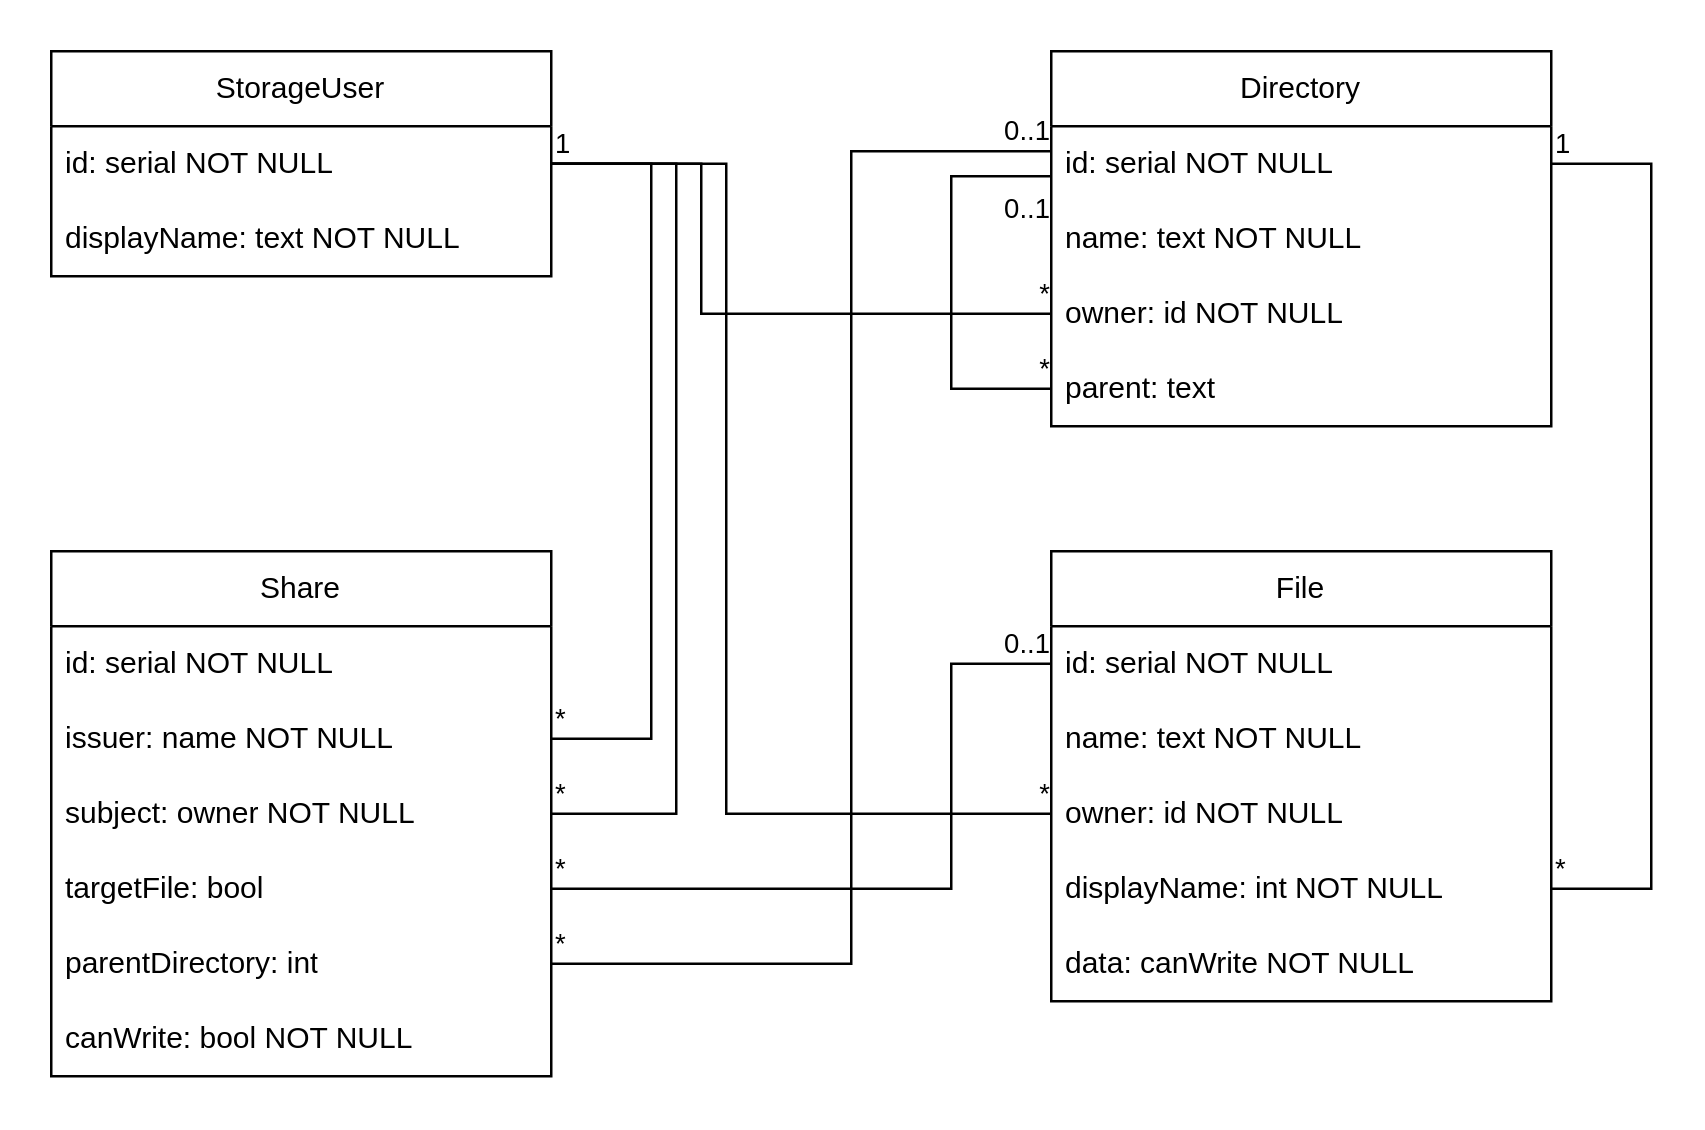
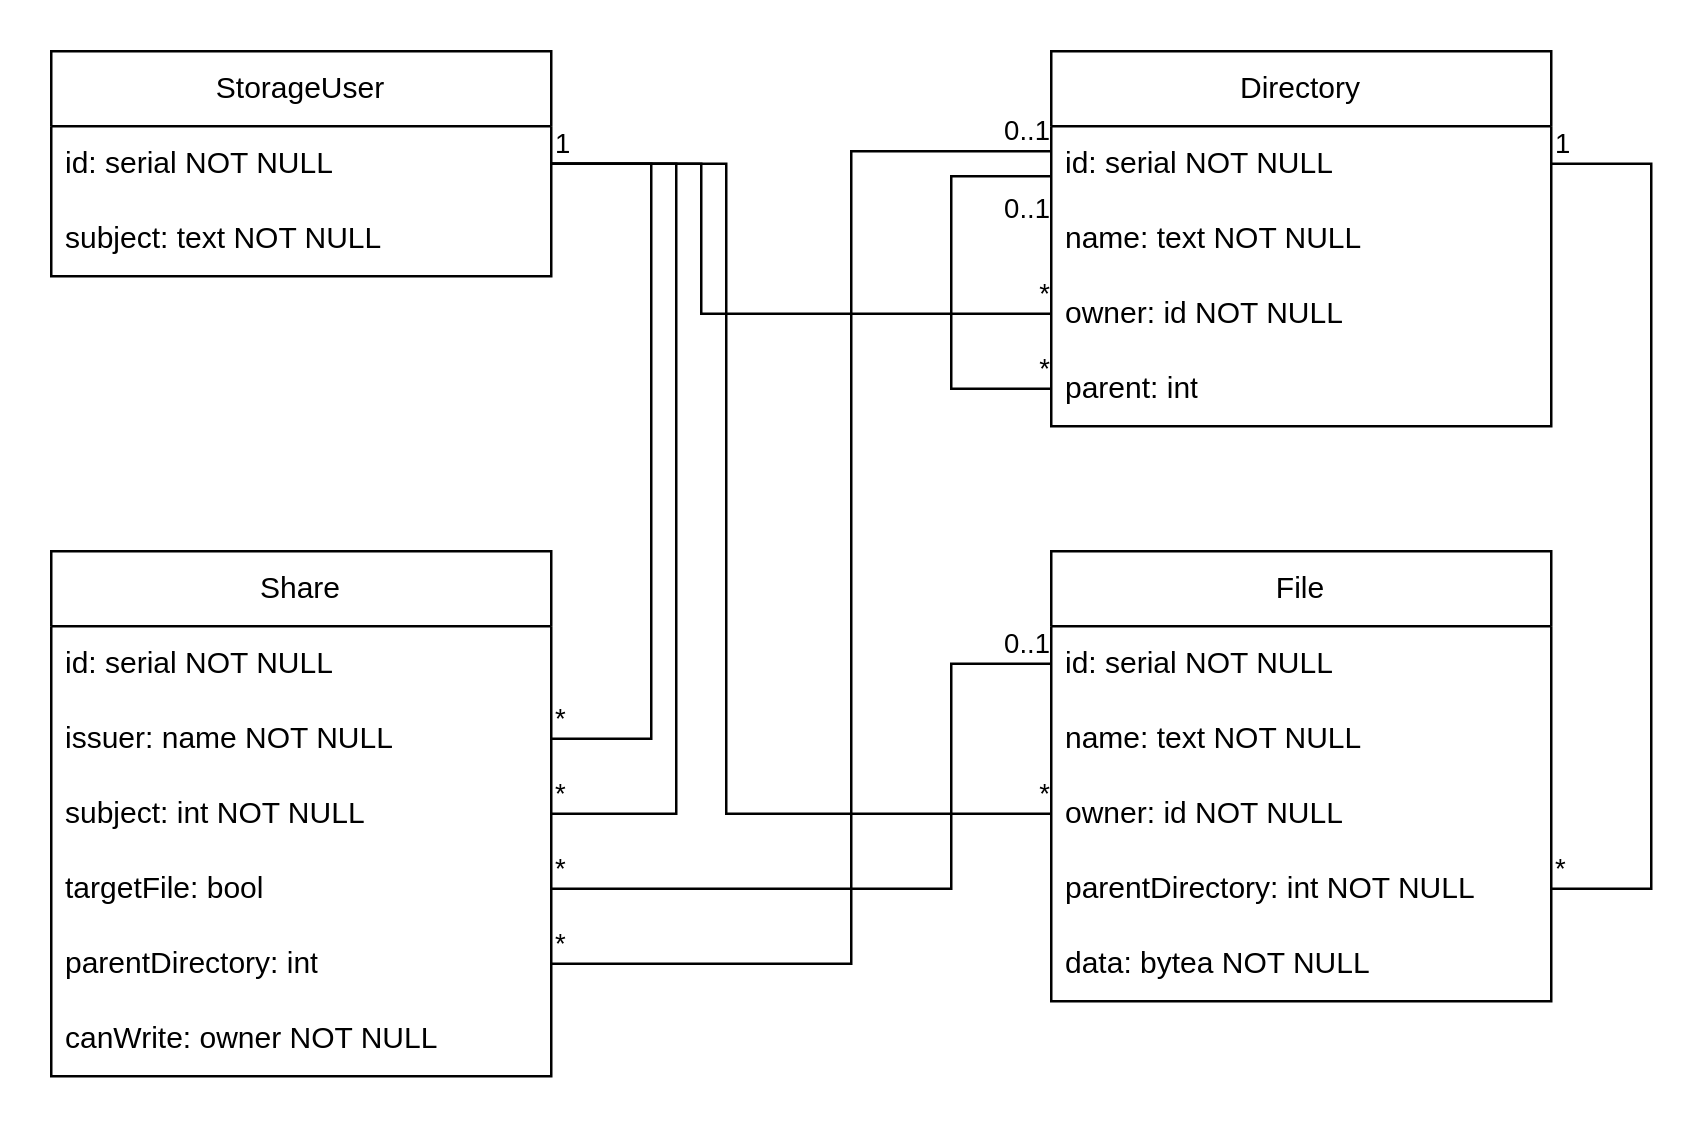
  <mxCell id="0" />
  <mxCell id="1" parent="0" />
  <mxCell id="2" value="File" style="swimlane;fontStyle=0;childLayout=stackLayout;horizontal=1;startSize=30;horizontalStack=0;resizeParent=1;resizeParentMax=0;resizeLast=0;collapsible=1;marginBottom=0;whiteSpace=wrap;html=1;" parent="1" vertex="1"><mxGeometry x="420" y="220" width="200" height="180" as="geometry" /></mxCell>
  <mxCell id="3" value="id: serial NOT NULL" style="text;strokeColor=none;fillColor=none;align=left;verticalAlign=middle;spacingLeft=4;spacingRight=4;overflow=hidden;points=[[0,0.5],[1,0.5]];portConstraint=eastwest;rotatable=0;whiteSpace=wrap;html=1;" parent="2" vertex="1"><mxGeometry y="30" width="200" height="30" as="geometry" /></mxCell>
  <mxCell id="4" value="name: text NOT NULL" style="text;strokeColor=none;fillColor=none;align=left;verticalAlign=middle;spacingLeft=4;spacingRight=4;overflow=hidden;points=[[0,0.5],[1,0.5]];portConstraint=eastwest;rotatable=0;whiteSpace=wrap;html=1;" parent="2" vertex="1"><mxGeometry y="60" width="200" height="30" as="geometry" /></mxCell>
  <mxCell id="5" value="owner: id NOT NULL" style="text;strokeColor=none;fillColor=none;align=left;verticalAlign=middle;spacingLeft=4;spacingRight=4;overflow=hidden;points=[[0,0.5],[1,0.5]];portConstraint=eastwest;rotatable=0;whiteSpace=wrap;html=1;" parent="2" vertex="1"><mxGeometry y="90" width="200" height="30" as="geometry" /></mxCell>
- <mxCell id="6" value="displayName: int NOT NULL" style="text;strokeColor=none;fillColor=none;align=left;verticalAlign=middle;spacingLeft=4;spacingRight=4;overflow=hidden;points=[[0,0.5],[1,0.5]];portConstraint=eastwest;rotatable=0;whiteSpace=wrap;html=1;" parent="2" vertex="1"><mxGeometry y="120" width="200" height="30" as="geometry" /></mxCell>
- <mxCell id="7" value="data: canWrite NOT NULL" style="text;strokeColor=none;fillColor=none;align=left;verticalAlign=middle;spacingLeft=4;spacingRight=4;overflow=hidden;points=[[0,0.5],[1,0.5]];portConstraint=eastwest;rotatable=0;whiteSpace=wrap;html=1;" parent="2" vertex="1"><mxGeometry y="150" width="200" height="30" as="geometry" /></mxCell>
+ <mxCell id="6" value="parentDirectory: int NOT NULL" style="text;strokeColor=none;fillColor=none;align=left;verticalAlign=middle;spacingLeft=4;spacingRight=4;overflow=hidden;points=[[0,0.5],[1,0.5]];portConstraint=eastwest;rotatable=0;whiteSpace=wrap;html=1;" parent="2" vertex="1"><mxGeometry y="120" width="200" height="30" as="geometry" /></mxCell>
+ <mxCell id="7" value="data: bytea NOT NULL" style="text;strokeColor=none;fillColor=none;align=left;verticalAlign=middle;spacingLeft=4;spacingRight=4;overflow=hidden;points=[[0,0.5],[1,0.5]];portConstraint=eastwest;rotatable=0;whiteSpace=wrap;html=1;" parent="2" vertex="1"><mxGeometry y="150" width="200" height="30" as="geometry" /></mxCell>
  <mxCell id="8" value="Directory" style="swimlane;fontStyle=0;childLayout=stackLayout;horizontal=1;startSize=30;horizontalStack=0;resizeParent=1;resizeParentMax=0;resizeLast=0;collapsible=1;marginBottom=0;whiteSpace=wrap;html=1;" parent="1" vertex="1"><mxGeometry x="420" y="20" width="200" height="150" as="geometry" /></mxCell>
  <mxCell id="9" value="id: serial NOT NULL" style="text;strokeColor=none;fillColor=none;align=left;verticalAlign=middle;spacingLeft=4;spacingRight=4;overflow=hidden;points=[[0,0.5],[1,0.5]];portConstraint=eastwest;rotatable=0;whiteSpace=wrap;html=1;" parent="8" vertex="1"><mxGeometry y="30" width="200" height="30" as="geometry" /></mxCell>
  <mxCell id="10" value="name: text NOT NULL" style="text;strokeColor=none;fillColor=none;align=left;verticalAlign=middle;spacingLeft=4;spacingRight=4;overflow=hidden;points=[[0,0.5],[1,0.5]];portConstraint=eastwest;rotatable=0;whiteSpace=wrap;html=1;" parent="8" vertex="1"><mxGeometry y="60" width="200" height="30" as="geometry" /></mxCell>
  <mxCell id="11" value="owner: id NOT NULL" style="text;strokeColor=none;fillColor=none;align=left;verticalAlign=middle;spacingLeft=4;spacingRight=4;overflow=hidden;points=[[0,0.5],[1,0.5]];portConstraint=eastwest;rotatable=0;whiteSpace=wrap;html=1;" parent="8" vertex="1"><mxGeometry y="90" width="200" height="30" as="geometry" /></mxCell>
- <mxCell id="12" value="parent: text" style="text;strokeColor=none;fillColor=none;align=left;verticalAlign=middle;spacingLeft=4;spacingRight=4;overflow=hidden;points=[[0,0.5],[1,0.5]];portConstraint=eastwest;rotatable=0;whiteSpace=wrap;html=1;" parent="8" vertex="1"><mxGeometry y="120" width="200" height="30" as="geometry" /></mxCell>
+ <mxCell id="12" value="parent: int" style="text;strokeColor=none;fillColor=none;align=left;verticalAlign=middle;spacingLeft=4;spacingRight=4;overflow=hidden;points=[[0,0.5],[1,0.5]];portConstraint=eastwest;rotatable=0;whiteSpace=wrap;html=1;" parent="8" vertex="1"><mxGeometry y="120" width="200" height="30" as="geometry" /></mxCell>
  <mxCell id="13" value="" style="endArrow=none;html=1;rounded=0;endFill=0;" parent="8" source="12" edge="1"><mxGeometry relative="1" as="geometry"><mxPoint x="-56" y="540" as="sourcePoint" /><mxPoint y="50" as="targetPoint" /><Array as="points"><mxPoint x="-40" y="135" /><mxPoint x="-40" y="50" /></Array></mxGeometry></mxCell>
  <mxCell id="14" value="*" style="edgeLabel;resizable=0;html=1;align=right;verticalAlign=bottom;" parent="13" connectable="0" vertex="1"><mxGeometry x="-1" relative="1" as="geometry" /></mxCell>
  <mxCell id="15" value="0..1" style="edgeLabel;resizable=0;html=1;align=right;verticalAlign=top;" parent="13" connectable="0" vertex="1"><mxGeometry x="1" relative="1" as="geometry" /></mxCell>
  <mxCell id="16" value="StorageUser" style="swimlane;fontStyle=0;childLayout=stackLayout;horizontal=1;startSize=30;horizontalStack=0;resizeParent=1;resizeParentMax=0;resizeLast=0;collapsible=1;marginBottom=0;whiteSpace=wrap;html=1;" parent="1" vertex="1"><mxGeometry x="20" y="20" width="200" height="90" as="geometry" /></mxCell>
  <mxCell id="17" value="id: serial NOT NULL" style="text;strokeColor=none;fillColor=none;align=left;verticalAlign=middle;spacingLeft=4;spacingRight=4;overflow=hidden;points=[[0,0.5],[1,0.5]];portConstraint=eastwest;rotatable=0;whiteSpace=wrap;html=1;" parent="16" vertex="1"><mxGeometry y="30" width="200" height="30" as="geometry" /></mxCell>
- <mxCell id="18" value="displayName: text NOT NULL" style="text;strokeColor=none;fillColor=none;align=left;verticalAlign=middle;spacingLeft=4;spacingRight=4;overflow=hidden;points=[[0,0.5],[1,0.5]];portConstraint=eastwest;rotatable=0;whiteSpace=wrap;html=1;" parent="16" vertex="1"><mxGeometry y="60" width="200" height="30" as="geometry" /></mxCell>
+ <mxCell id="18" value="subject: text NOT NULL" style="text;strokeColor=none;fillColor=none;align=left;verticalAlign=middle;spacingLeft=4;spacingRight=4;overflow=hidden;points=[[0,0.5],[1,0.5]];portConstraint=eastwest;rotatable=0;whiteSpace=wrap;html=1;" parent="16" vertex="1"><mxGeometry y="60" width="200" height="30" as="geometry" /></mxCell>
  <mxCell id="19" value="Share" style="swimlane;fontStyle=0;childLayout=stackLayout;horizontal=1;startSize=30;horizontalStack=0;resizeParent=1;resizeParentMax=0;resizeLast=0;collapsible=1;marginBottom=0;whiteSpace=wrap;html=1;" parent="1" vertex="1"><mxGeometry x="20" y="220" width="200" height="210" as="geometry" /></mxCell>
  <mxCell id="20" value="id: serial NOT NULL" style="text;strokeColor=none;fillColor=none;align=left;verticalAlign=middle;spacingLeft=4;spacingRight=4;overflow=hidden;points=[[0,0.5],[1,0.5]];portConstraint=eastwest;rotatable=0;whiteSpace=wrap;html=1;" parent="19" vertex="1"><mxGeometry y="30" width="200" height="30" as="geometry" /></mxCell>
  <mxCell id="21" value="issuer: name NOT NULL" style="text;strokeColor=none;fillColor=none;align=left;verticalAlign=middle;spacingLeft=4;spacingRight=4;overflow=hidden;points=[[0,0.5],[1,0.5]];portConstraint=eastwest;rotatable=0;whiteSpace=wrap;html=1;" parent="19" vertex="1"><mxGeometry y="60" width="200" height="30" as="geometry" /></mxCell>
- <mxCell id="22" value="subject: owner NOT NULL" style="text;strokeColor=none;fillColor=none;align=left;verticalAlign=middle;spacingLeft=4;spacingRight=4;overflow=hidden;points=[[0,0.5],[1,0.5]];portConstraint=eastwest;rotatable=0;whiteSpace=wrap;html=1;" parent="19" vertex="1"><mxGeometry y="90" width="200" height="30" as="geometry" /></mxCell>
+ <mxCell id="22" value="subject: int NOT NULL" style="text;strokeColor=none;fillColor=none;align=left;verticalAlign=middle;spacingLeft=4;spacingRight=4;overflow=hidden;points=[[0,0.5],[1,0.5]];portConstraint=eastwest;rotatable=0;whiteSpace=wrap;html=1;" parent="19" vertex="1"><mxGeometry y="90" width="200" height="30" as="geometry" /></mxCell>
  <mxCell id="23" value="targetFile: bool" style="text;strokeColor=none;fillColor=none;align=left;verticalAlign=middle;spacingLeft=4;spacingRight=4;overflow=hidden;points=[[0,0.5],[1,0.5]];portConstraint=eastwest;rotatable=0;whiteSpace=wrap;html=1;" parent="19" vertex="1"><mxGeometry y="120" width="200" height="30" as="geometry" /></mxCell>
  <mxCell id="24" value="parentDirectory: int" style="text;strokeColor=none;fillColor=none;align=left;verticalAlign=middle;spacingLeft=4;spacingRight=4;overflow=hidden;points=[[0,0.5],[1,0.5]];portConstraint=eastwest;rotatable=0;whiteSpace=wrap;html=1;" parent="19" vertex="1"><mxGeometry y="150" width="200" height="30" as="geometry" /></mxCell>
- <mxCell id="25" value="canWrite: bool NOT NULL" style="text;strokeColor=none;fillColor=none;align=left;verticalAlign=middle;spacingLeft=4;spacingRight=4;overflow=hidden;points=[[0,0.5],[1,0.5]];portConstraint=eastwest;rotatable=0;whiteSpace=wrap;html=1;" vertex="1" parent="19"><mxGeometry y="180" width="200" height="30" as="geometry" /></mxCell>
+ <mxCell id="25" value="canWrite: owner NOT NULL" style="text;strokeColor=none;fillColor=none;align=left;verticalAlign=middle;spacingLeft=4;spacingRight=4;overflow=hidden;points=[[0,0.5],[1,0.5]];portConstraint=eastwest;rotatable=0;whiteSpace=wrap;html=1;" vertex="1" parent="19"><mxGeometry y="180" width="200" height="30" as="geometry" /></mxCell>
  <mxCell id="26" value="" style="endArrow=none;html=1;rounded=0;endFill=0;" parent="1" source="17" target="21" edge="1"><mxGeometry relative="1" as="geometry"><mxPoint x="330" y="470" as="sourcePoint" /><mxPoint x="490" y="470" as="targetPoint" /><Array as="points"><mxPoint x="260" y="65" /><mxPoint x="260" y="295" /></Array></mxGeometry></mxCell>
  <mxCell id="27" value="1" style="edgeLabel;resizable=0;html=1;align=left;verticalAlign=bottom;" parent="26" connectable="0" vertex="1"><mxGeometry x="-1" relative="1" as="geometry" /></mxCell>
  <mxCell id="28" value="*" style="edgeLabel;resizable=0;html=1;align=left;verticalAlign=bottom;" parent="26" connectable="0" vertex="1"><mxGeometry x="1" relative="1" as="geometry" /></mxCell>
  <mxCell id="29" value="" style="endArrow=none;html=1;rounded=0;endFill=0;" parent="1" source="17" target="22" edge="1"><mxGeometry relative="1" as="geometry"><mxPoint x="324" y="470" as="sourcePoint" /><mxPoint x="484" y="470" as="targetPoint" /><Array as="points"><mxPoint x="270" y="65" /><mxPoint x="270" y="325" /></Array></mxGeometry></mxCell>
  <mxCell id="30" value="1" style="edgeLabel;resizable=0;html=1;align=left;verticalAlign=bottom;" parent="29" connectable="0" vertex="1"><mxGeometry x="-1" relative="1" as="geometry" /></mxCell>
  <mxCell id="31" value="*" style="edgeLabel;resizable=0;html=1;align=left;verticalAlign=bottom;" parent="29" connectable="0" vertex="1"><mxGeometry x="1" relative="1" as="geometry" /></mxCell>
  <mxCell id="32" value="" style="endArrow=none;html=1;rounded=0;endFill=0;" parent="1" target="24" edge="1"><mxGeometry relative="1" as="geometry"><mxPoint x="420" y="60" as="sourcePoint" /><mxPoint x="480" y="490" as="targetPoint" /><Array as="points"><mxPoint x="340" y="60" /><mxPoint x="340" y="385" /></Array></mxGeometry></mxCell>
  <mxCell id="33" value="0..1" style="edgeLabel;resizable=0;html=1;align=right;verticalAlign=bottom;" parent="32" connectable="0" vertex="1"><mxGeometry x="-1" relative="1" as="geometry"><mxPoint as="offset" /></mxGeometry></mxCell>
  <mxCell id="34" value="*" style="edgeLabel;resizable=0;html=1;align=left;verticalAlign=bottom;" parent="32" connectable="0" vertex="1"><mxGeometry x="1" relative="1" as="geometry" /></mxCell>
  <mxCell id="35" value="" style="endArrow=none;html=1;rounded=0;endFill=0;" parent="1" source="3" target="23" edge="1"><mxGeometry relative="1" as="geometry"><mxPoint x="300" y="430" as="sourcePoint" /><mxPoint x="460" y="430" as="targetPoint" /><Array as="points"><mxPoint x="380" y="265" /><mxPoint x="380" y="355" /></Array></mxGeometry></mxCell>
  <mxCell id="36" value="0..1" style="edgeLabel;resizable=0;html=1;align=right;verticalAlign=bottom;" parent="35" connectable="0" vertex="1"><mxGeometry x="-1" relative="1" as="geometry" /></mxCell>
  <mxCell id="37" value="*" style="edgeLabel;resizable=0;html=1;align=left;verticalAlign=bottom;" parent="35" connectable="0" vertex="1"><mxGeometry x="1" relative="1" as="geometry" /></mxCell>
  <mxCell id="38" value="" style="endArrow=none;html=1;rounded=0;endFill=0;" parent="1" source="6" target="9" edge="1"><mxGeometry relative="1" as="geometry"><mxPoint x="520" y="564" as="sourcePoint" /><mxPoint x="750" y="240" as="targetPoint" /><Array as="points"><mxPoint x="660" y="355" /><mxPoint x="660" y="65" /></Array></mxGeometry></mxCell>
  <mxCell id="39" value="*" style="edgeLabel;resizable=0;html=1;align=left;verticalAlign=bottom;" parent="38" connectable="0" vertex="1"><mxGeometry x="-1" relative="1" as="geometry" /></mxCell>
  <mxCell id="40" value="1" style="edgeLabel;resizable=0;html=1;align=left;verticalAlign=bottom;" parent="38" connectable="0" vertex="1"><mxGeometry x="1" relative="1" as="geometry" /></mxCell>
  <mxCell id="41" value="" style="endArrow=none;html=1;rounded=0;endFill=0;" parent="1" source="11" target="17" edge="1"><mxGeometry relative="1" as="geometry"><mxPoint x="260" y="750" as="sourcePoint" /><mxPoint x="260" y="460" as="targetPoint" /><Array as="points"><mxPoint x="280" y="125" /><mxPoint x="280" y="65" /></Array></mxGeometry></mxCell>
  <mxCell id="42" value="*" style="edgeLabel;resizable=0;html=1;align=right;verticalAlign=bottom;" parent="41" connectable="0" vertex="1"><mxGeometry x="-1" relative="1" as="geometry" /></mxCell>
  <mxCell id="43" value="1" style="edgeLabel;resizable=0;html=1;align=left;verticalAlign=bottom;" parent="41" connectable="0" vertex="1"><mxGeometry x="1" relative="1" as="geometry" /></mxCell>
  <mxCell id="44" value="" style="endArrow=none;html=1;rounded=0;endFill=0;" parent="1" source="5" target="17" edge="1"><mxGeometry relative="1" as="geometry"><mxPoint x="470" y="135" as="sourcePoint" /><mxPoint x="230" y="75" as="targetPoint" /><Array as="points"><mxPoint x="290" y="325" /><mxPoint x="290" y="65" /></Array></mxGeometry></mxCell>
  <mxCell id="45" value="*" style="edgeLabel;resizable=0;html=1;align=right;verticalAlign=bottom;" parent="44" connectable="0" vertex="1"><mxGeometry x="-1" relative="1" as="geometry" /></mxCell>
  <mxCell id="46" value="1" style="edgeLabel;resizable=0;html=1;align=left;verticalAlign=bottom;" parent="44" connectable="0" vertex="1"><mxGeometry x="1" relative="1" as="geometry" /></mxCell>
